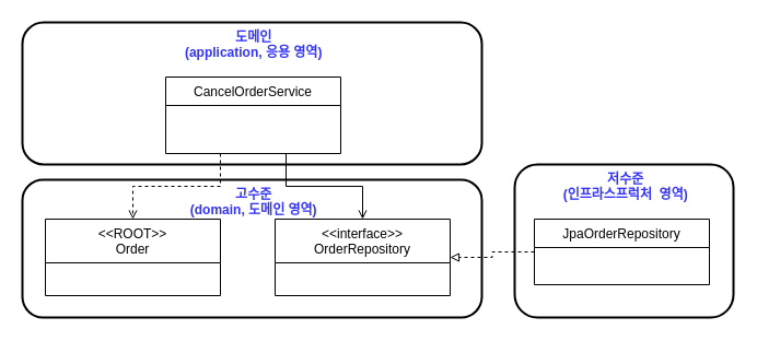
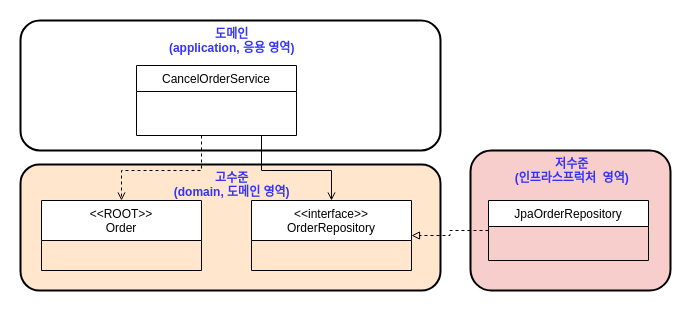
  <mxCell id="0" />
  <mxCell id="1" parent="0" />
- <mxCell id="2" value="&lt;font color=&quot;#3333ff&quot;&gt;&amp;nbsp;&lt;b&gt;저수준&lt;/b&gt;&lt;/font&gt;&lt;div&gt;&lt;b&gt;&lt;font color=&quot;#3333ff&quot;&gt;&amp;nbsp;(인프라스프럭처&amp;nbsp; 영역)&lt;/font&gt;&lt;/b&gt;&lt;/div&gt;" style="rounded=1;whiteSpace=wrap;html=1;align=center;verticalAlign=top;strokeWidth=2;" vertex="1" parent="1"><mxGeometry x="470" y="150" width="200" height="140" as="geometry" /></mxCell>
+ <mxCell id="2" value="&lt;font color=&quot;#3333ff&quot;&gt;&amp;nbsp;&lt;b&gt;저수준&lt;/b&gt;&lt;/font&gt;&lt;div&gt;&lt;b&gt;&lt;font color=&quot;#3333ff&quot;&gt;&amp;nbsp;(인프라스프럭처&amp;nbsp; 영역)&lt;/font&gt;&lt;/b&gt;&lt;/div&gt;" style="rounded=1;whiteSpace=wrap;html=1;align=center;verticalAlign=top;strokeWidth=2;fillColor=#f8cecc;" vertex="1" parent="1"><mxGeometry x="470" y="150" width="200" height="140" as="geometry" /></mxCell>
  <mxCell id="3" value="&lt;font color=&quot;#3333ff&quot;&gt;&amp;nbsp;&lt;b&gt;도메인&lt;/b&gt;&lt;/font&gt;&lt;div&gt;&lt;b&gt;&lt;font color=&quot;#3333ff&quot;&gt;&amp;nbsp;(application, 응용 영역)&lt;/font&gt;&lt;/b&gt;&lt;/div&gt;" style="rounded=1;whiteSpace=wrap;html=1;align=center;verticalAlign=top;strokeWidth=2;" vertex="1" parent="1"><mxGeometry x="20" y="20" width="420" height="130" as="geometry" /></mxCell>
- <mxCell id="4" value="&lt;font color=&quot;#3333ff&quot;&gt;&amp;nbsp;&lt;b&gt;고수준&lt;/b&gt;&lt;/font&gt;&lt;div&gt;&lt;b&gt;&lt;font color=&quot;#3333ff&quot;&gt;&amp;nbsp;(domain, 도메인 영역)&lt;/font&gt;&lt;/b&gt;&lt;/div&gt;" style="rounded=1;whiteSpace=wrap;html=1;align=center;verticalAlign=top;strokeWidth=2;" vertex="1" parent="1"><mxGeometry x="20" y="164" width="420" height="126" as="geometry" /></mxCell>
+ <mxCell id="4" value="&lt;font color=&quot;#3333ff&quot;&gt;&amp;nbsp;&lt;b&gt;고수준&lt;/b&gt;&lt;/font&gt;&lt;div&gt;&lt;b&gt;&lt;font color=&quot;#3333ff&quot;&gt;&amp;nbsp;(domain, 도메인 영역)&lt;/font&gt;&lt;/b&gt;&lt;/div&gt;" style="rounded=1;whiteSpace=wrap;html=1;align=center;verticalAlign=top;strokeWidth=2;fillColor=#ffe6cc;" vertex="1" parent="1"><mxGeometry x="20" y="164" width="420" height="126" as="geometry" /></mxCell>
  <mxCell id="5" style="edgeStyle=orthogonalEdgeStyle;rounded=0;orthogonalLoop=1;jettySize=auto;html=1;endArrow=open;endFill=0;" edge="1" parent="1" source="7" target="9"><mxGeometry relative="1" as="geometry"><Array as="points"><mxPoint x="261" y="170" /><mxPoint x="331" y="170" /></Array></mxGeometry></mxCell>
  <mxCell id="6" style="edgeStyle=orthogonalEdgeStyle;rounded=0;orthogonalLoop=1;jettySize=auto;html=1;entryX=0.5;entryY=0;entryDx=0;entryDy=0;dashed=1;endArrow=open;endFill=0;" edge="1" parent="1" source="7" target="8"><mxGeometry relative="1" as="geometry"><Array as="points"><mxPoint x="201" y="170" /><mxPoint x="121" y="170" /></Array></mxGeometry></mxCell>
- <mxCell id="7" value="CancelOrderService" style="swimlane;fontStyle=0;align=center;verticalAlign=top;childLayout=stackLayout;horizontal=1;startSize=26;horizontalStack=0;resizeParent=1;resizeLast=0;collapsible=1;marginBottom=0;rounded=0;shadow=0;strokeWidth=1;" vertex="1" parent="1"><mxGeometry x="151" y="70" width="160" height="70" as="geometry"><mxRectangle x="340" y="380" width="170" height="26" as="alternateBounds" /></mxGeometry></mxCell>
+ <mxCell id="7" value="CancelOrderService" style="swimlane;fontStyle=0;align=center;verticalAlign=top;childLayout=stackLayout;horizontal=1;startSize=26;horizontalStack=0;resizeParent=1;resizeLast=0;collapsible=1;marginBottom=0;rounded=0;shadow=0;strokeWidth=1;" vertex="1" parent="1"><mxGeometry x="136" y="65" width="160" height="70" as="geometry"><mxRectangle x="340" y="380" width="170" height="26" as="alternateBounds" /></mxGeometry></mxCell>
  <mxCell id="8" value="&lt;&lt;ROOT&gt;&gt;&#10;Order" style="swimlane;fontStyle=0;align=center;verticalAlign=top;childLayout=stackLayout;horizontal=1;startSize=40;horizontalStack=0;resizeParent=1;resizeLast=0;collapsible=1;marginBottom=0;rounded=0;shadow=0;strokeWidth=1;" vertex="1" parent="1"><mxGeometry x="41" y="200" width="160" height="70" as="geometry"><mxRectangle x="340" y="380" width="170" height="26" as="alternateBounds" /></mxGeometry></mxCell>
  <mxCell id="9" value="&lt;&lt;interface&gt;&gt;&#10;OrderRepository" style="swimlane;fontStyle=0;align=center;verticalAlign=top;childLayout=stackLayout;horizontal=1;startSize=40;horizontalStack=0;resizeParent=1;resizeLast=0;collapsible=1;marginBottom=0;rounded=0;shadow=0;strokeWidth=1;" vertex="1" parent="1"><mxGeometry x="251" y="200" width="160" height="70" as="geometry"><mxRectangle x="340" y="380" width="170" height="26" as="alternateBounds" /></mxGeometry></mxCell>
  <mxCell id="10" style="edgeStyle=orthogonalEdgeStyle;rounded=0;orthogonalLoop=1;jettySize=auto;html=1;entryX=1;entryY=0.5;entryDx=0;entryDy=0;dashed=1;endArrow=block;endFill=0;" edge="1" parent="1" source="11" target="9"><mxGeometry relative="1" as="geometry" /></mxCell>
  <mxCell id="11" value="JpaOrderRepository" style="swimlane;fontStyle=0;align=center;verticalAlign=top;childLayout=stackLayout;horizontal=1;startSize=26;horizontalStack=0;resizeParent=1;resizeLast=0;collapsible=1;marginBottom=0;rounded=0;shadow=0;strokeWidth=1;" vertex="1" parent="1"><mxGeometry x="488" y="200" width="160" height="60" as="geometry"><mxRectangle x="340" y="380" width="170" height="26" as="alternateBounds" /></mxGeometry></mxCell>
